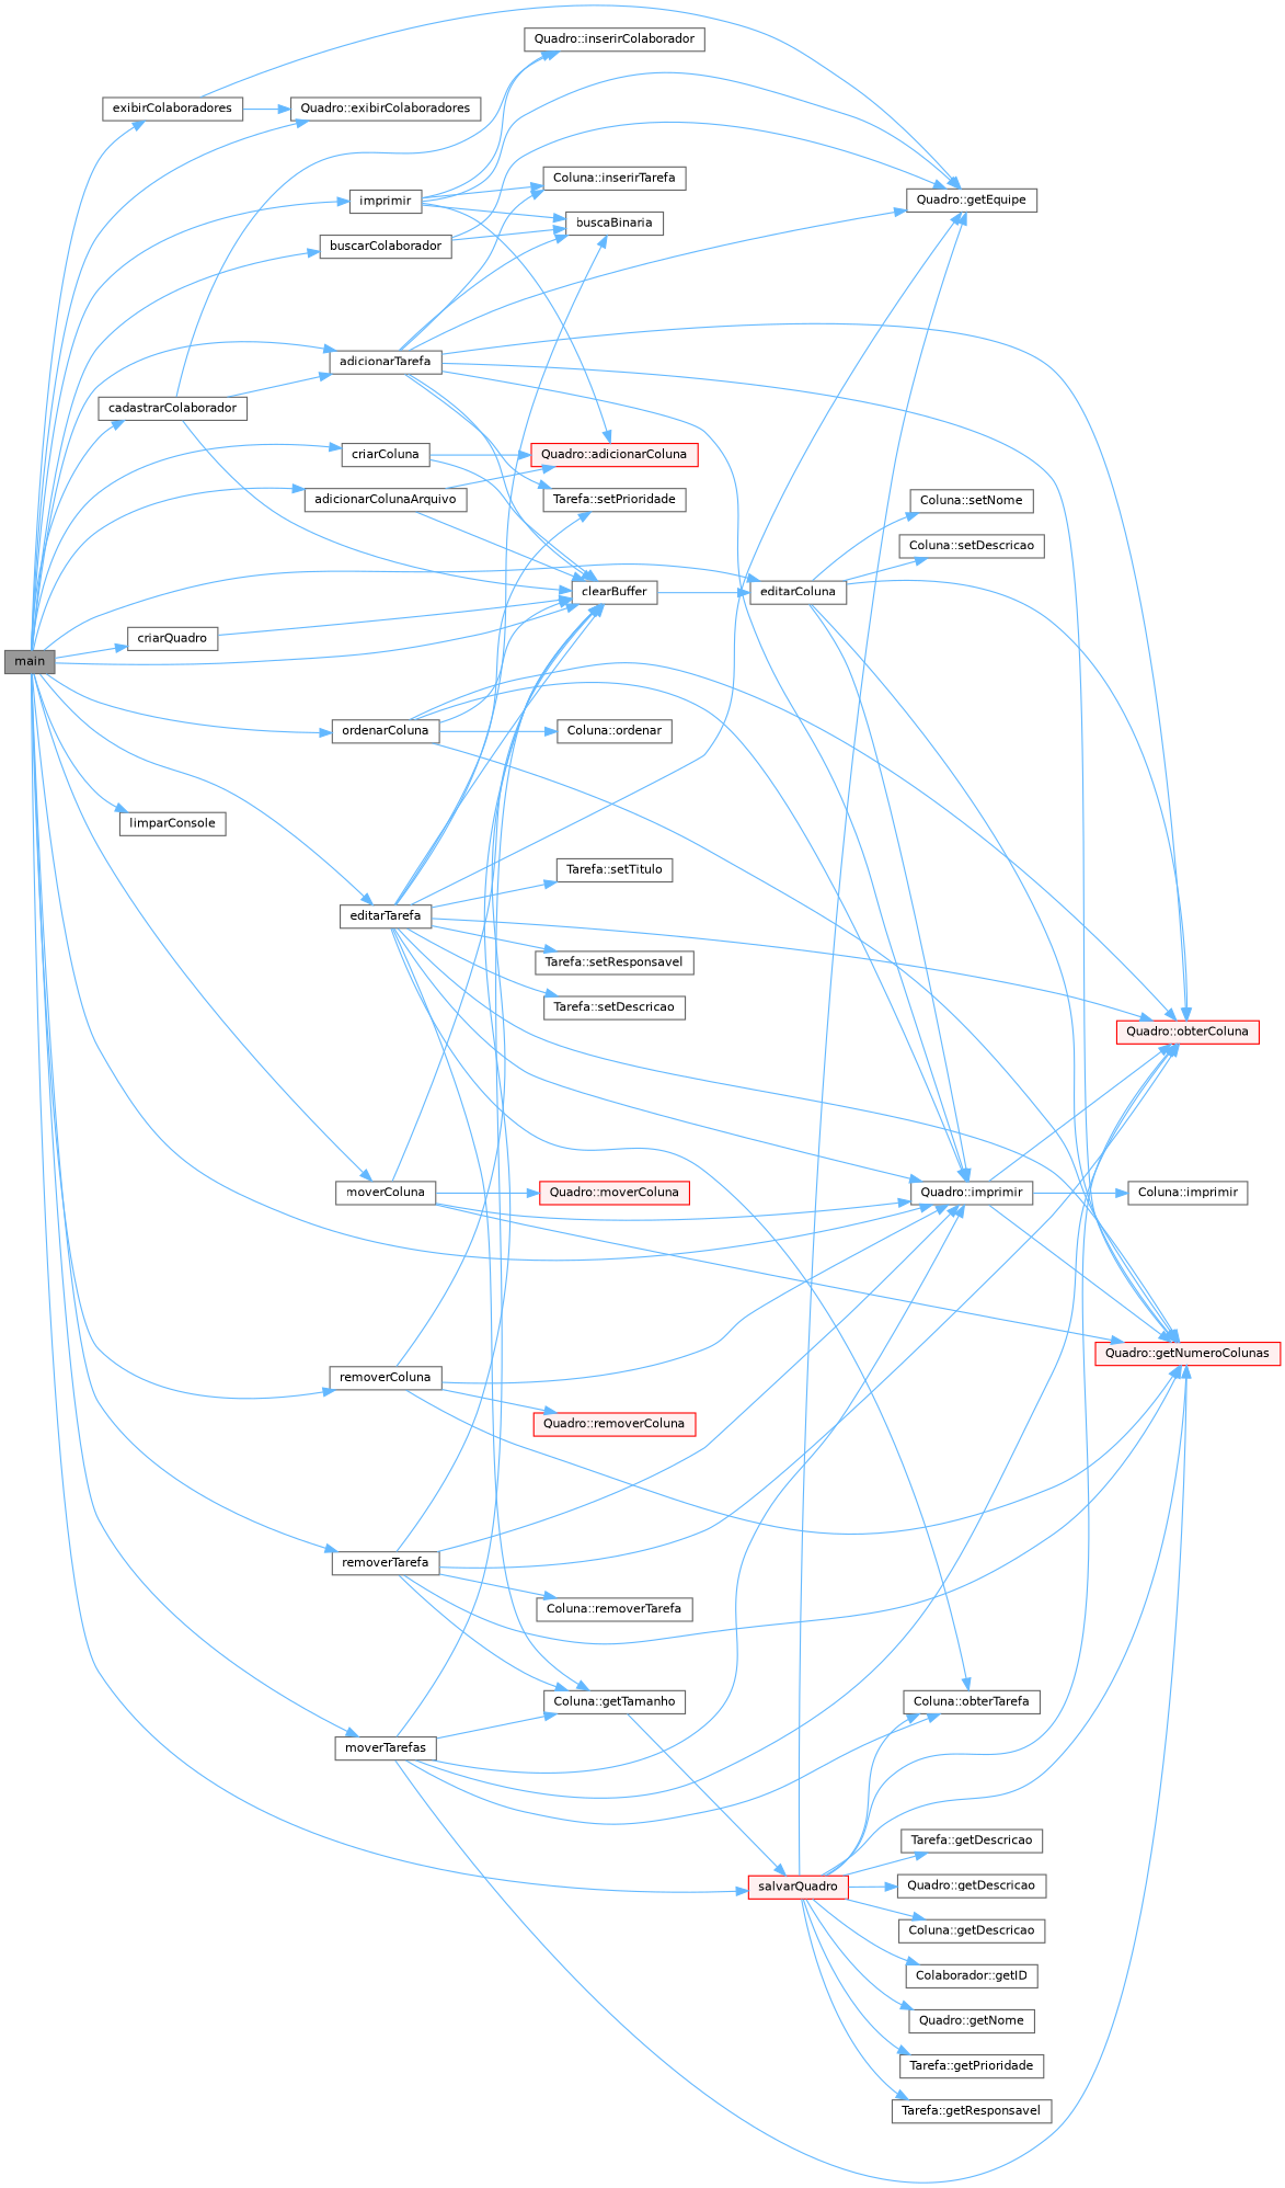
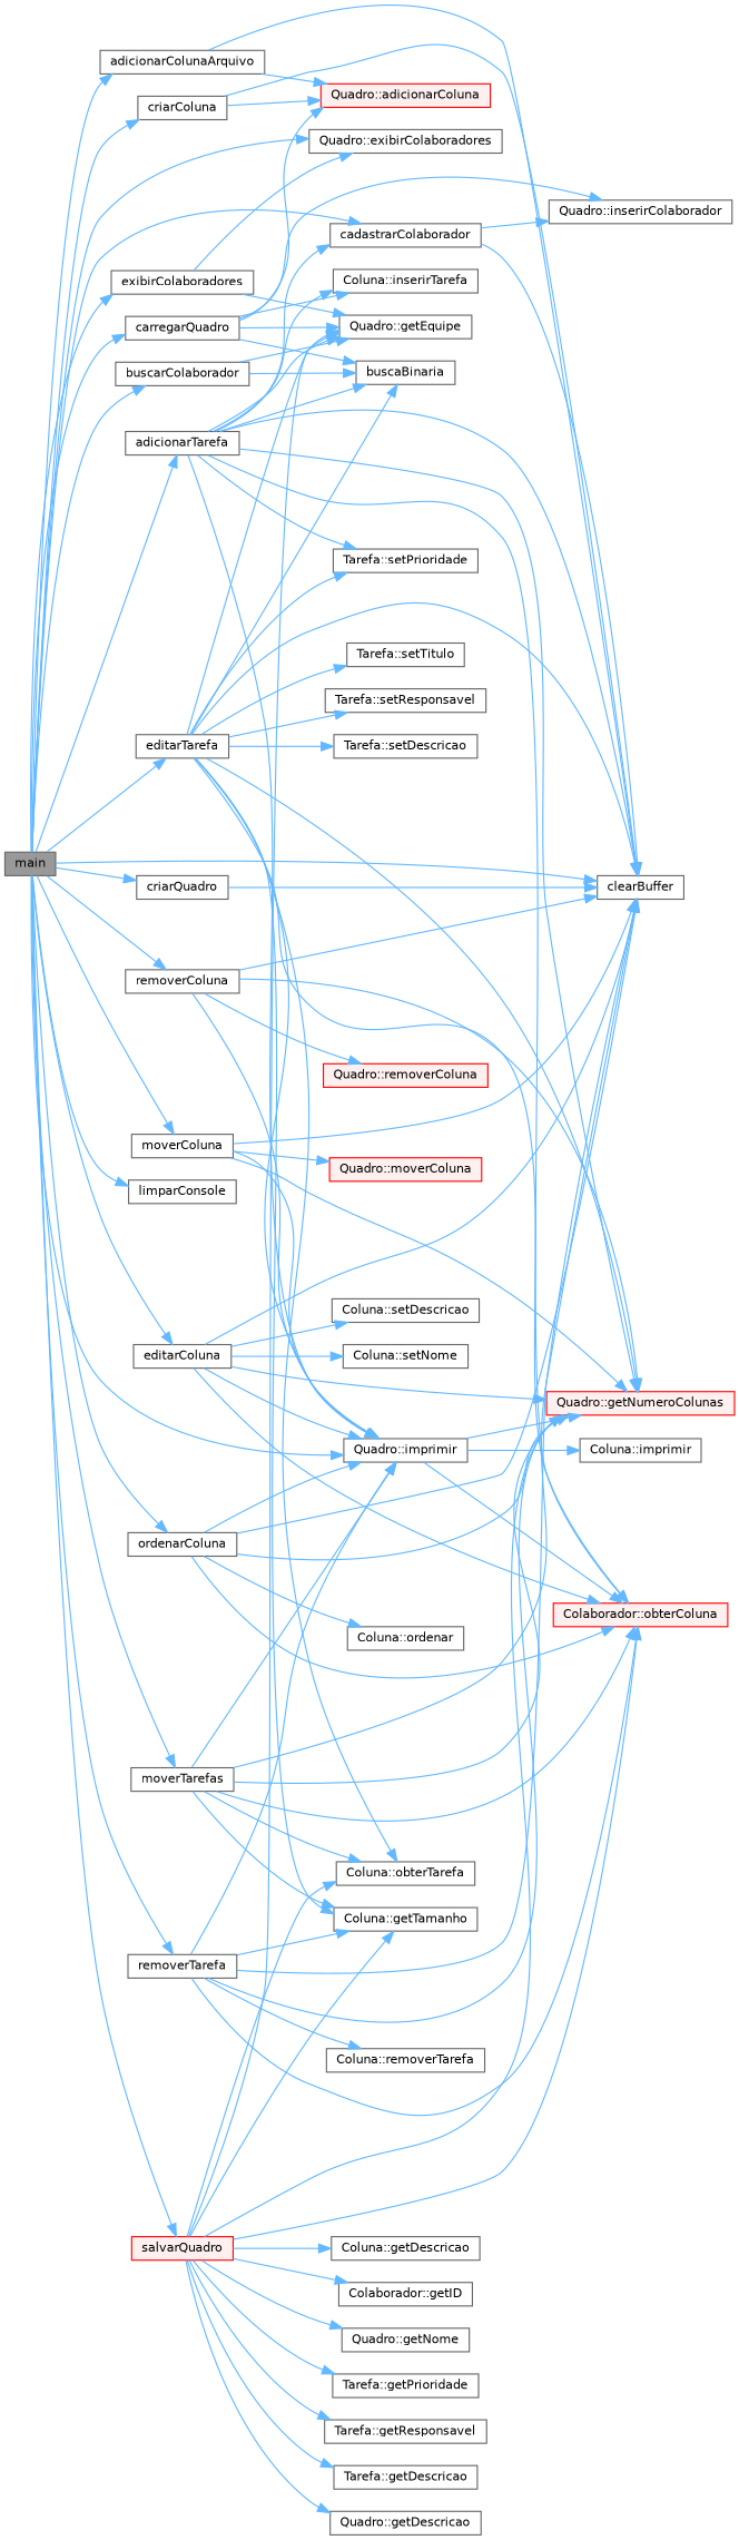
  digraph {
    rankdir=LR
    node [color=grey40 fillcolor=white fontname=Helvetica fontsize=10 shape=box style=filled]
    edge [color=steelblue1 fontname=Helvetica fontsize=10 labelfontname=Helvetica labelfontsize=10 style=solid]
    n1 [color=gray40 fillcolor=grey60 fontcolor=black height=0.2 label=main width=0.4]
    n2 [height=0.2 label=adicionarColunaArquivo width=0.4]
    n3 [height=0.2 label=clearBuffer width=0.4]
    n4 [height=0.2 label=adicionarTarefa width=0.4]
    n5 [height=0.2 label=cadastrarColaborador width=0.4]
    n6 [height=0.2 label="Quadro::imprimir" width=0.4]
    n7 [height=0.2 label=buscarColaborador width=0.4]
-   n8 [height=0.2 label=imprimir width=0.4]
+   n8 [height=0.2 label=carregarQuadro width=0.4]
    n9 [height=0.2 label=criarColuna width=0.4]
    n10 [height=0.2 label=criarQuadro width=0.4]
    n11 [height=0.2 label=editarColuna width=0.4]
    n12 [height=0.2 label=editarTarefa width=0.4]
    n13 [height=0.2 label="Quadro::exibirColaboradores" width=0.4]
    n14 [height=0.2 label=exibirColaboradores width=0.4]
    n15 [height=0.2 label=limparConsole width=0.4]
    n16 [height=0.2 label=moverColuna width=0.4]
    n17 [height=0.2 label=moverTarefas width=0.4]
    n18 [height=0.2 label=ordenarColuna width=0.4]
    n19 [height=0.2 label=removerColuna width=0.4]
    n20 [height=0.2 label=removerTarefa width=0.4]
    n21 [color=red fillcolor="#FFF0F0" height=0.2 label=salvarQuadro width=0.4]
    n22 [color=red fillcolor="#FFF0F0" height=0.2 label="Quadro::adicionarColuna" width=0.4]
    n23 [height=0.2 label=buscaBinaria width=0.4]
    n24 [height=0.2 label="Quadro::getEquipe" width=0.4]
    n25 [color=red fillcolor="#FFF0F0" height=0.2 label="Quadro::getNumeroColunas" width=0.4]
-   n26 [color=red fillcolor="#FFF0F0" height=0.2 label="Quadro::obterColuna" width=0.4]
+   n26 [color=red fillcolor="#FFF0F0" height=0.2 label="Colaborador::obterColuna" width=0.4]
    n27 [height=0.2 label="Coluna::inserirTarefa" width=0.4]
    n28 [height=0.2 label="Tarefa::setPrioridade" width=0.4]
    n29 [height=0.2 label="Quadro::inserirColaborador" width=0.4]
    n30 [height=0.2 label="Coluna::imprimir" width=0.4]
    n31 [height=0.2 label="Coluna::setDescricao" width=0.4]
    n32 [height=0.2 label="Coluna::setNome" width=0.4]
    n33 [height=0.2 label="Tarefa::setResponsavel" width=0.4]
    n34 [height=0.2 label="Coluna::getTamanho" width=0.4]
    n35 [height=0.2 label="Coluna::obterTarefa" width=0.4]
    n36 [height=0.2 label="Tarefa::setDescricao" width=0.4]
    n37 [height=0.2 label="Tarefa::setTitulo" width=0.4]
    n38 [color=red fillcolor="#FFF0F0" height=0.2 label="Quadro::moverColuna" width=0.4]
    n39 [height=0.2 label="Coluna::ordenar" width=0.4]
    n40 [color=red fillcolor="#FFF0F0" height=0.2 label="Quadro::removerColuna" width=0.4]
    n41 [height=0.2 label="Coluna::removerTarefa" width=0.4]
    n42 [height=0.2 label="Tarefa::getDescricao" width=0.4]
    n43 [height=0.2 label="Quadro::getDescricao" width=0.4]
    n44 [height=0.2 label="Coluna::getDescricao" width=0.4]
    n45 [height=0.2 label="Colaborador::getID" width=0.4]
    n46 [height=0.2 label="Quadro::getNome" width=0.4]
    n47 [height=0.2 label="Tarefa::getPrioridade" width=0.4]
    n48 [height=0.2 label="Tarefa::getResponsavel" width=0.4]
    n1 -> n2
    n1 -> n3
    n1 -> n4
    n1 -> n5
    n1 -> n6
    n1 -> n7
    n1 -> n8
    n1 -> n9
    n1 -> n10
    n1 -> n11
    n1 -> n12
    n1 -> n13
    n1 -> n14
    n1 -> n15
    n1 -> n16
    n1 -> n17
    n1 -> n18
    n1 -> n19
    n1 -> n20
    n1 -> n21
    n2 -> n3
    n2 -> n22
    n4 -> n3
-   n5 -> n4
+   n4 -> n5
    n4 -> n6
    n4 -> n23
    n4 -> n24
    n4 -> n25
    n4 -> n26
    n4 -> n27
    n4 -> n28
    n5 -> n3
    n5 -> n29
    n6 -> n25
    n6 -> n26
    n6 -> n30
    n7 -> n23
    n7 -> n24
    n8 -> n22
    n8 -> n23
    n8 -> n24
    n8 -> n27
    n8 -> n29
    n9 -> n3
    n9 -> n22
    n10 -> n3
-   n3 -> n11
+   n11 -> n3
    n11 -> n6
    n11 -> n25
    n11 -> n26
    n11 -> n31
    n11 -> n32
    n12 -> n3
    n12 -> n6
    n12 -> n23
    n12 -> n24
    n12 -> n25
    n12 -> n26
    n12 -> n28
    n12 -> n33
    n12 -> n34
    n12 -> n35
    n12 -> n36
    n12 -> n37
    n14 -> n13
    n14 -> n24
    n16 -> n3
    n16 -> n6
    n16 -> n25
    n16 -> n38
    n17 -> n3
    n17 -> n6
    n17 -> n25
    n17 -> n26
    n17 -> n34
    n17 -> n35
    n18 -> n3
    n18 -> n6
    n18 -> n25
    n18 -> n26
    n18 -> n39
    n19 -> n3
    n19 -> n6
    n19 -> n25
    n19 -> n40
    n20 -> n3
    n20 -> n6
    n20 -> n25
    n20 -> n26
    n20 -> n34
    n20 -> n41
    n21 -> n24
    n21 -> n25
    n21 -> n26
-   n34 -> n21
+   n21 -> n34
    n21 -> n35
    n21 -> n42
    n21 -> n43
    n21 -> n44
    n21 -> n45
    n21 -> n46
    n21 -> n47
    n21 -> n48
  }
